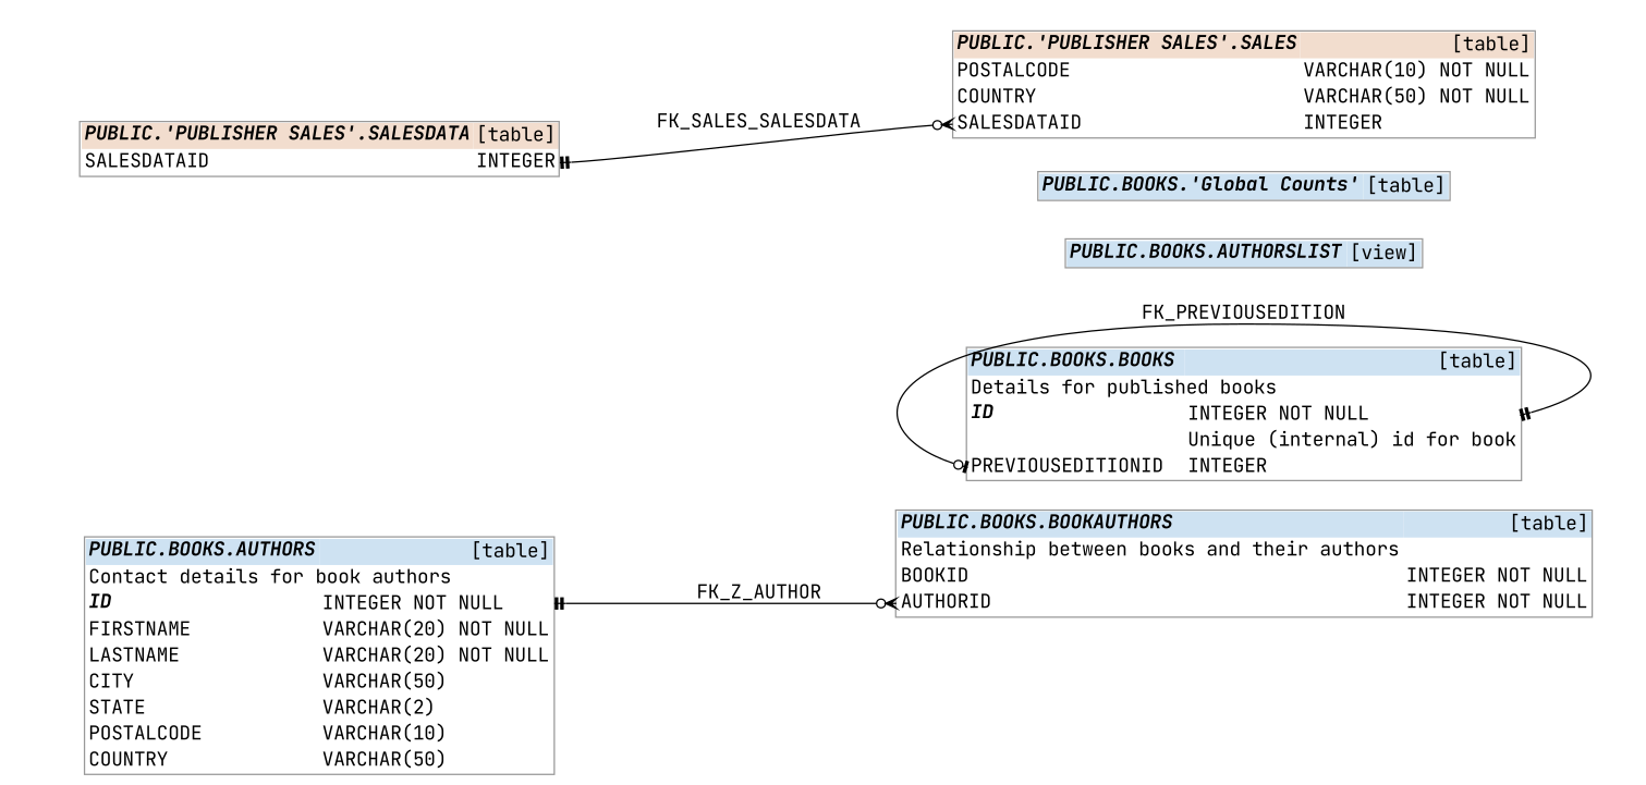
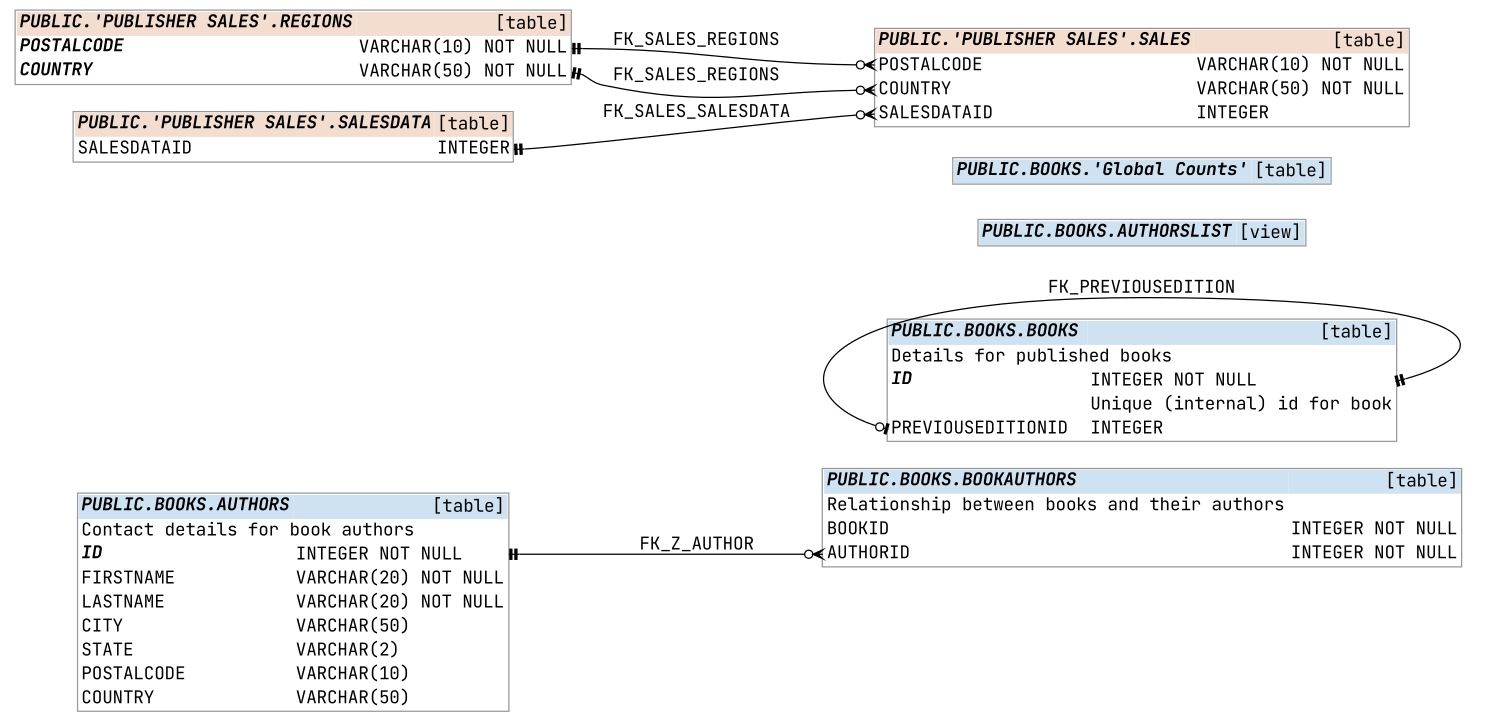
  digraph {
    fontname="JetBrains Mono"
    nodesep=0.18
    rankdir=RL
    ranksep=0.46
    node [fontname="JetBrains Mono" shape=plaintext]
    edge [arrowhead=teetee arrowsize=0.8 arrowtail=crowodot dir=both fontname="JetBrains Mono" style=solid]
    n1 [label=< 			<table border="1" cellborder="0" cellpadding="2" cellspacing="0" bgcolor="white" color="#999999"> 				<tr> 					<td colspan="2" bgcolor="#CEE2F2" align="left"><b><i>PUBLIC.BOOKS.AUTHORS</i></b></td> 					<td bgcolor="#CEE2F2" align="right">[table]</td> 				</tr> 				<tr> 					<td colspan="3" align="left">Contact details for book authors</td> 				</tr> 				<tr> 					<td port="id_af1b0e75.start" align="left"><b><i>ID</i></b></td> 					<td align="left"> </td> 					<td port="id_af1b0e75.end" align="left">INTEGER NOT NULL</td> 				</tr> 				<tr> 					<td port="firstname_5d2c8a75.start" align="left">FIRSTNAME</td> 					<td align="left"> </td> 					<td port="firstname_5d2c8a75.end" align="left">VARCHAR(20) NOT NULL</td> 				</tr> 				<tr> 					<td port="lastname_86cfc77b.start" align="left">LASTNAME</td> 					<td align="left"> </td> 					<td port="lastname_86cfc77b.end" align="left">VARCHAR(20) NOT NULL</td> 				</tr> 				<tr> 					<td port="city_af3a96c5.start" align="left">CITY</td> 					<td align="left"> </td> 					<td port="city_af3a96c5.end" align="left">VARCHAR(50)</td> 				</tr> 				<tr> 					<td port="state_b3d3d1cb.start" align="left">STATE</td> 					<td align="left"> </td> 					<td port="state_b3d3d1cb.end" align="left">VARCHAR(2)</td> 				</tr> 				<tr> 					<td port="postalcode_43f33e92.start" align="left">POSTALCODE</td> 					<td align="left"> </td> 					<td port="postalcode_43f33e92.end" align="left">VARCHAR(10)</td> 				</tr> 				<tr> 					<td port="country_12fde8d0.start" align="left">COUNTRY</td> 					<td align="left"> </td> 					<td port="country_12fde8d0.end" align="left">VARCHAR(50)</td> 				</tr> 			</table> 		>]
    n2 [label=< 			<table border="1" cellborder="0" cellpadding="2" cellspacing="0" bgcolor="white" color="#999999"> 				<tr> 					<td colspan="2" bgcolor="#CEE2F2" align="left"><b><i>PUBLIC.BOOKS.BOOKAUTHORS</i></b></td> 					<td bgcolor="#CEE2F2" align="right">[table]</td> 				</tr> 				<tr> 					<td colspan="2" align="left">Relationship between books and their authors</td> 				</tr> 				<tr> 					<td port="bookid_e54f6507.start" align="left">BOOKID</td> 					<td align="left"> </td> 					<td port="bookid_e54f6507.end" align="left">INTEGER NOT NULL</td> 				</tr> 				<tr> 					<td port="authorid_f4422729.start" align="left">AUTHORID</td> 					<td align="left"> </td> 					<td port="authorid_f4422729.end" align="left">INTEGER NOT NULL</td> 				</tr> 			</table> 		>]
    n3 [label=< 			<table border="1" cellborder="0" cellpadding="2" cellspacing="0" bgcolor="white" color="#999999"> 				<tr> 					<td colspan="2" bgcolor="#CEE2F2" align="left"><b><i>PUBLIC.BOOKS.BOOKS</i></b></td> 					<td bgcolor="#CEE2F2" align="right">[table]</td> 				</tr> 				<tr> 					<td colspan="3" align="left">Details for published books</td> 				</tr> 				<tr> 					<td port="id_a0284c53.start" align="left"><b><i>ID</i></b></td> 					<td align="left"> </td> 					<td port="id_a0284c53.end" align="left">INTEGER NOT NULL</td> 				</tr> 				<tr> 					<td align="left"></td> 					<td align="left"> </td> 					<td align="left">Unique (internal) id for book</td> 				</tr> 				<tr> 					<td port="previouseditionid_6cf3995a.start" align="left">PREVIOUSEDITIONID</td> 					<td align="left"> </td> 					<td port="previouseditionid_6cf3995a.end" align="left">INTEGER</td> 				</tr> 			</table> 		>]
    n4 [label=< 			<table border="1" cellborder="0" cellpadding="2" cellspacing="0" bgcolor="white" color="#999999"> 				<tr> 					<td colspan="2" bgcolor="#CEE2F2" align="left"><b><i>PUBLIC.BOOKS.AUTHORSLIST</i></b></td> 					<td bgcolor="#CEE2F2" align="right">[view]</td> 				</tr> 			</table> 		>]
    n5 [label=< 			<table border="1" cellborder="0" cellpadding="2" cellspacing="0" bgcolor="white" color="#999999"> 				<tr> 					<td colspan="2" bgcolor="#CEE2F2" align="left"><b><i>PUBLIC.BOOKS.'Global Counts'</i></b></td> 					<td bgcolor="#CEE2F2" align="right">[table]</td> 				</tr> 			</table> 		>]
+   n6 [label=< 			<table border="1" cellborder="0" cellpadding="2" cellspacing="0" bgcolor="white" color="#999999"> 				<tr> 					<td colspan="2" bgcolor="#F2DDCE" align="left"><b><i>PUBLIC.'PUBLISHER SALES'.REGIONS</i></b></td> 					<td bgcolor="#F2DDCE" align="right">[table]</td> 				</tr> 				<tr> 					<td port="postalcode_37ad5559.start" align="left"><b><i>POSTALCODE</i></b></td> 					<td align="left"> </td> 					<td port="postalcode_37ad5559.end" align="left">VARCHAR(10) NOT NULL</td> 				</tr> 				<tr> 					<td port="country_6b7ff97.start" align="left"><b><i>COUNTRY</i></b></td> 					<td align="left"> </td> 					<td port="country_6b7ff97.end" align="left">VARCHAR(50) NOT NULL</td> 				</tr> 			</table> 		>]
    n7 [label=< 			<table border="1" cellborder="0" cellpadding="2" cellspacing="0" bgcolor="white" color="#999999"> 				<tr> 					<td colspan="2" bgcolor="#F2DDCE" align="left"><b><i>PUBLIC.'PUBLISHER SALES'.SALES</i></b></td> 					<td bgcolor="#F2DDCE" align="right">[table]</td> 				</tr> 				<tr> 					<td port="postalcode_c386e9ec.start" align="left">POSTALCODE</td> 					<td align="left"> </td> 					<td port="postalcode_c386e9ec.end" align="left">VARCHAR(10) NOT NULL</td> 				</tr> 				<tr> 					<td port="country_9291942a.start" align="left">COUNTRY</td> 					<td align="left"> </td> 					<td port="country_9291942a.end" align="left">VARCHAR(50) NOT NULL</td> 				</tr> 				<tr> 					<td port="salesdataid_1de64ee5.start" align="left">SALESDATAID</td> 					<td align="left"> </td> 					<td port="salesdataid_1de64ee5.end" align="left">INTEGER</td> 				</tr> 			</table> 		>]
    n8 [label=< 			<table border="1" cellborder="0" cellpadding="2" cellspacing="0" bgcolor="white" color="#999999"> 				<tr> 					<td colspan="2" bgcolor="#F2DDCE" align="left"><b><i>PUBLIC.'PUBLISHER SALES'.SALESDATA</i></b></td> 					<td bgcolor="#F2DDCE" align="right">[table]</td> 				</tr> 				<tr> 					<td port="salesdataid_1022f27b.start" align="left">SALESDATAID</td> 					<td align="left"> </td> 					<td port="salesdataid_1022f27b.end" align="left">INTEGER</td> 				</tr> 			</table> 		>]
    n2 -> n1 [headport="id_af1b0e75.end:e" label=<FK_Z_AUTHOR> tailport="authorid_f4422729.start:w"]
    n3 -> n3 [arrowtail=teeodot headport="id_a0284c53.end:e" label=<FK_PREVIOUSEDITION> tailport="previouseditionid_6cf3995a.start:w"]
+   n7 -> n6 [headport="postalcode_37ad5559.end:e" label=<FK_SALES_REGIONS> tailport="postalcode_c386e9ec.start:w"]
+   n7 -> n6 [headport="country_6b7ff97.end:e" label=<FK_SALES_REGIONS> tailport="country_9291942a.start:w"]
    n7 -> n8 [headport="salesdataid_1022f27b.end:e" label=<FK_SALES_SALESDATA> tailport="salesdataid_1de64ee5.start:w"]
  }
